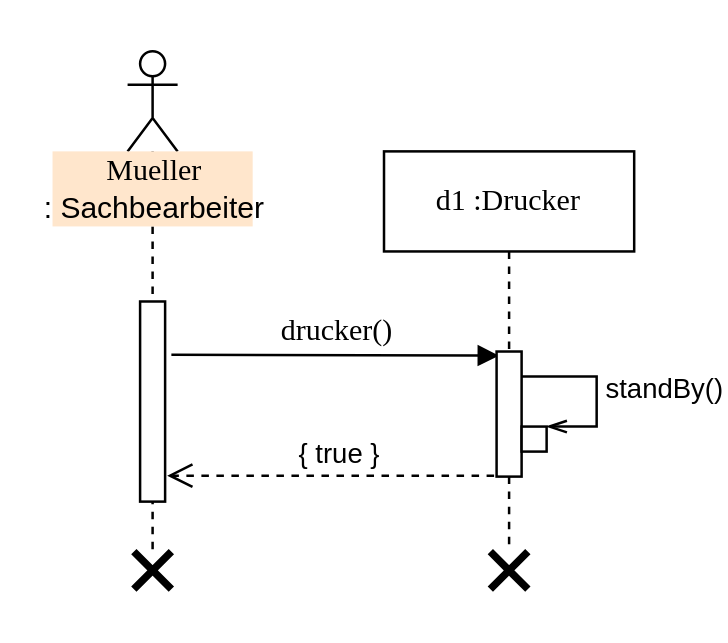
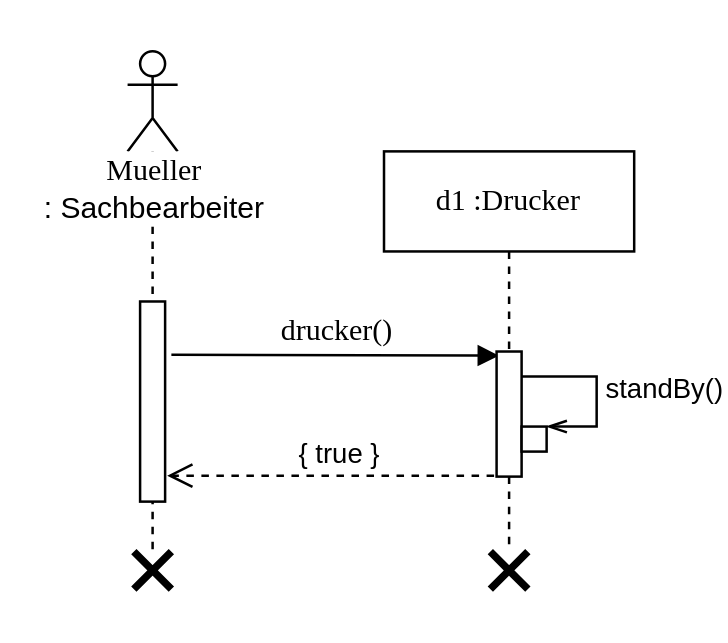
  <mxCell id="0" />
  <mxCell id="1" parent="0" />
  <mxCell id="2" value="d1 :Drucker" style="shape=umlLifeline;perimeter=lifelinePerimeter;whiteSpace=wrap;html=1;container=1;collapsible=0;recursiveResize=0;outlineConnect=0;rounded=0;shadow=0;comic=0;labelBackgroundColor=none;strokeWidth=1;fontFamily=Verdana;fontSize=12;align=center;" parent="1" vertex="1"><mxGeometry x="153" y="60" width="100" height="160" as="geometry" /></mxCell>
  <mxCell id="3" value="" style="shape=umlDestroy;whiteSpace=wrap;html=1;strokeWidth=3;" parent="2" vertex="1"><mxGeometry x="42.5" y="160" width="15" height="15" as="geometry" /></mxCell>
  <mxCell id="4" value="drucker()" style="html=1;verticalAlign=bottom;endArrow=block;labelBackgroundColor=none;fontFamily=Verdana;fontSize=12;elbow=vertical;entryX=0.1;entryY=0.033;entryDx=0;entryDy=0;entryPerimeter=0;" parent="1" target="10" edge="1"><mxGeometry relative="1" as="geometry"><mxPoint x="68" y="141.32" as="sourcePoint" /></mxGeometry></mxCell>
  <mxCell id="5" value="" style="shape=umlLifeline;participant=umlActor;perimeter=lifelinePerimeter;whiteSpace=wrap;html=1;container=1;collapsible=0;recursiveResize=0;verticalAlign=top;spacingTop=36;outlineConnect=0;rounded=0;shadow=0;glass=0;sketch=0;strokeColor=#000000;" parent="1" vertex="1"><mxGeometry x="50.5" y="20" width="20" height="200" as="geometry" /></mxCell>
  <mxCell id="6" value="" style="html=1;points=[];perimeter=orthogonalPerimeter;rounded=0;shadow=0;glass=0;sketch=0;strokeColor=#000000;" parent="5" vertex="1"><mxGeometry x="5" y="100" width="10" height="80" as="geometry" /></mxCell>
  <mxCell id="7" value="" style="shape=umlDestroy;whiteSpace=wrap;html=1;strokeWidth=3;" parent="1" vertex="1"><mxGeometry x="53" y="220" width="15" height="15" as="geometry" /></mxCell>
- <mxCell id="8" value="&lt;div&gt;&lt;font face=&quot;Verdana&quot;&gt;Mueller&lt;/font&gt;&lt;br&gt;&lt;/div&gt;&lt;div&gt;: Sachbearbeiter&lt;br&gt;&lt;/div&gt;" style="html=1;rounded=0;shadow=0;glass=0;sketch=0;strokeColor=none;fillColor=#ffe6cc;" parent="1" vertex="1"><mxGeometry x="20.5" y="60" width="80" height="30" as="geometry" /></mxCell>
+ <mxCell id="8" value="&lt;div&gt;&lt;font face=&quot;Verdana&quot;&gt;Mueller&lt;/font&gt;&lt;br&gt;&lt;/div&gt;&lt;div&gt;: Sachbearbeiter&lt;br&gt;&lt;/div&gt;" style="html=1;rounded=0;shadow=0;glass=0;sketch=0;strokeColor=none;" parent="1" vertex="1"><mxGeometry x="20.5" y="60" width="80" height="30" as="geometry" /></mxCell>
  <mxCell id="9" value="{ true }" style="html=1;verticalAlign=bottom;endArrow=open;dashed=1;endSize=8;entryX=1.083;entryY=0.758;entryDx=0;entryDy=0;entryPerimeter=0;exitX=0.5;exitY=0.813;exitDx=0;exitDy=0;exitPerimeter=0;" parent="1" edge="1"><mxGeometry relative="1" as="geometry"><mxPoint x="203" y="189.65" as="sourcePoint" /><mxPoint x="66.33" y="189.64" as="targetPoint" /></mxGeometry></mxCell>
  <mxCell id="10" value="" style="html=1;points=[];perimeter=orthogonalPerimeter;rounded=0;shadow=0;comic=0;labelBackgroundColor=none;strokeWidth=1;fontFamily=Verdana;fontSize=12;align=center;" parent="1" vertex="1"><mxGeometry x="198" y="140" width="10" height="50" as="geometry" /></mxCell>
  <mxCell id="11" value="" style="html=1;points=[];perimeter=orthogonalPerimeter;rounded=0;shadow=0;glass=0;sketch=0;strokeColor=#000000;" parent="1" vertex="1"><mxGeometry x="208" y="170" width="10" height="10" as="geometry" /></mxCell>
  <mxCell id="12" value="standBy()" style="edgeStyle=orthogonalEdgeStyle;html=1;align=left;spacingLeft=2;endArrow=openThin;rounded=0;entryX=1;entryY=0;endFill=0;" parent="1" source="10" target="11" edge="1"><mxGeometry relative="1" as="geometry"><mxPoint x="213" y="150" as="sourcePoint" /><Array as="points"><mxPoint x="238" y="150" /><mxPoint x="238" y="170" /></Array></mxGeometry></mxCell>
